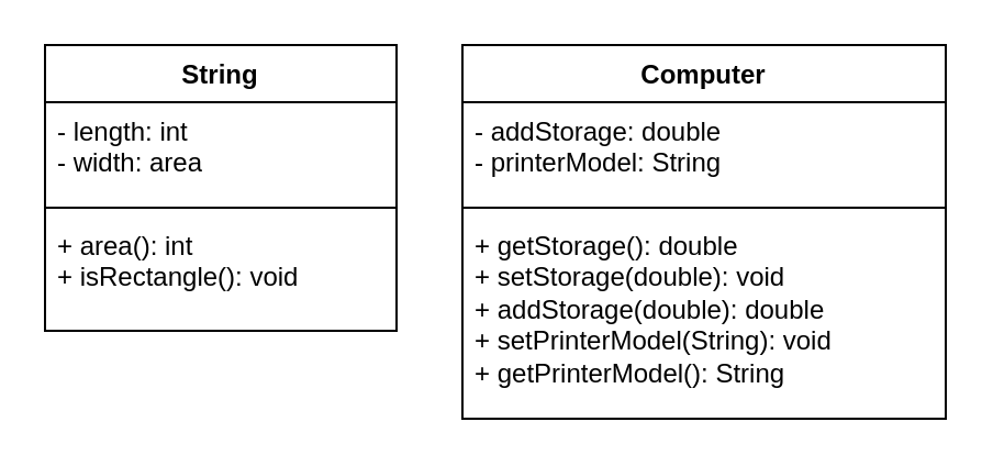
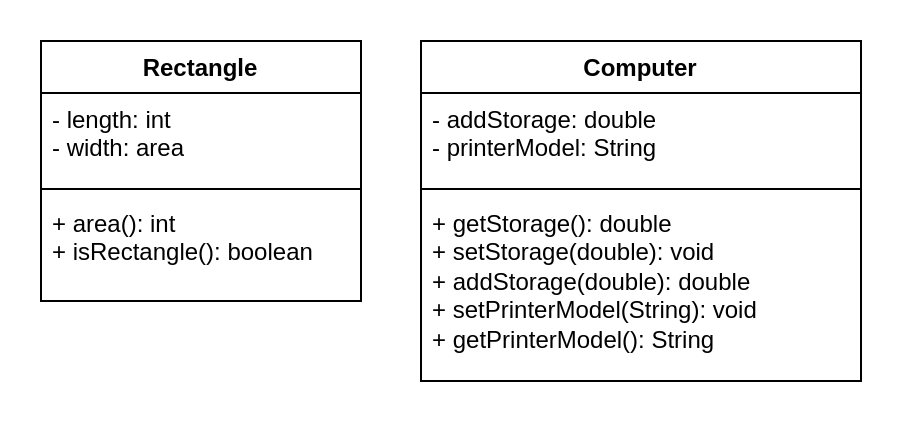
  <mxCell id="0" />
  <mxCell id="1" parent="0" />
- <mxCell id="2" value="String" style="swimlane;fontStyle=1;align=center;verticalAlign=top;childLayout=stackLayout;horizontal=1;startSize=26;horizontalStack=0;resizeParent=1;resizeParentMax=0;resizeLast=0;collapsible=1;marginBottom=0;whiteSpace=wrap;html=1;" vertex="1" parent="1"><mxGeometry x="20" y="20" width="160" height="130" as="geometry" /></mxCell>
+ <mxCell id="2" value="Rectangle" style="swimlane;fontStyle=1;align=center;verticalAlign=top;childLayout=stackLayout;horizontal=1;startSize=26;horizontalStack=0;resizeParent=1;resizeParentMax=0;resizeLast=0;collapsible=1;marginBottom=0;whiteSpace=wrap;html=1;" vertex="1" parent="1"><mxGeometry x="20" y="20" width="160" height="130" as="geometry" /></mxCell>
  <mxCell id="3" value="- length: int&lt;br&gt;- width: area" style="text;strokeColor=none;fillColor=none;align=left;verticalAlign=top;spacingLeft=4;spacingRight=4;overflow=hidden;rotatable=0;points=[[0,0.5],[1,0.5]];portConstraint=eastwest;whiteSpace=wrap;html=1;" vertex="1" parent="2"><mxGeometry y="26" width="160" height="44" as="geometry" /></mxCell>
  <mxCell id="4" value="" style="line;strokeWidth=1;fillColor=none;align=left;verticalAlign=middle;spacingTop=-1;spacingLeft=3;spacingRight=3;rotatable=0;labelPosition=right;points=[];portConstraint=eastwest;strokeColor=inherit;" vertex="1" parent="2"><mxGeometry y="70" width="160" height="8" as="geometry" /></mxCell>
- <mxCell id="5" value="+ area(): int&lt;br&gt;+ isRectangle(): void" style="text;strokeColor=none;fillColor=none;align=left;verticalAlign=top;spacingLeft=4;spacingRight=4;overflow=hidden;rotatable=0;points=[[0,0.5],[1,0.5]];portConstraint=eastwest;whiteSpace=wrap;html=1;" vertex="1" parent="2"><mxGeometry y="78" width="160" height="52" as="geometry" /></mxCell>
+ <mxCell id="5" value="+ area(): int&lt;br&gt;+ isRectangle(): boolean" style="text;strokeColor=none;fillColor=none;align=left;verticalAlign=top;spacingLeft=4;spacingRight=4;overflow=hidden;rotatable=0;points=[[0,0.5],[1,0.5]];portConstraint=eastwest;whiteSpace=wrap;html=1;" vertex="1" parent="2"><mxGeometry y="78" width="160" height="52" as="geometry" /></mxCell>
  <mxCell id="6" value="Computer" style="swimlane;fontStyle=1;align=center;verticalAlign=top;childLayout=stackLayout;horizontal=1;startSize=26;horizontalStack=0;resizeParent=1;resizeParentMax=0;resizeLast=0;collapsible=1;marginBottom=0;whiteSpace=wrap;html=1;" vertex="1" parent="1"><mxGeometry x="210" y="20" width="220" height="170" as="geometry" /></mxCell>
  <mxCell id="7" value="- addStorage: double&lt;br&gt;- printerModel: String" style="text;strokeColor=none;fillColor=none;align=left;verticalAlign=top;spacingLeft=4;spacingRight=4;overflow=hidden;rotatable=0;points=[[0,0.5],[1,0.5]];portConstraint=eastwest;whiteSpace=wrap;html=1;" vertex="1" parent="6"><mxGeometry y="26" width="220" height="44" as="geometry" /></mxCell>
  <mxCell id="8" value="" style="line;strokeWidth=1;fillColor=none;align=left;verticalAlign=middle;spacingTop=-1;spacingLeft=3;spacingRight=3;rotatable=0;labelPosition=right;points=[];portConstraint=eastwest;strokeColor=inherit;" vertex="1" parent="6"><mxGeometry y="70" width="220" height="8" as="geometry" /></mxCell>
  <mxCell id="9" value="+ getStorage(): double&lt;br&gt;+ setStorage(double): void&lt;br&gt;+ addStorage(double): double&lt;br&gt;+ setPrinterModel(String): void&lt;br&gt;+ getPrinterModel(): String" style="text;strokeColor=none;fillColor=none;align=left;verticalAlign=top;spacingLeft=4;spacingRight=4;overflow=hidden;rotatable=0;points=[[0,0.5],[1,0.5]];portConstraint=eastwest;whiteSpace=wrap;html=1;" vertex="1" parent="6"><mxGeometry y="78" width="220" height="92" as="geometry" /></mxCell>
